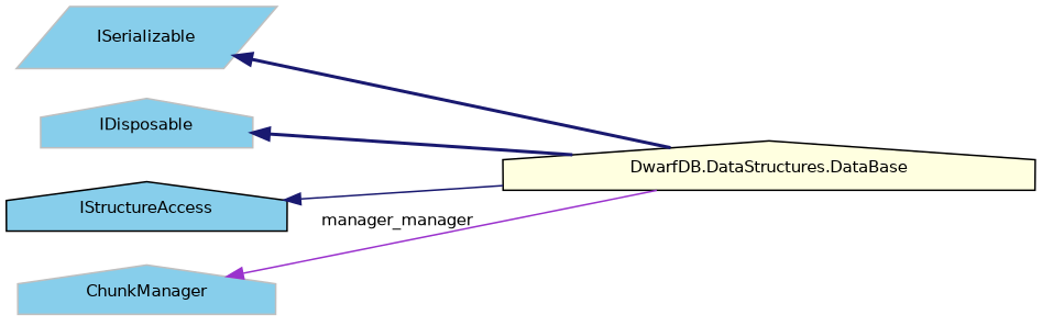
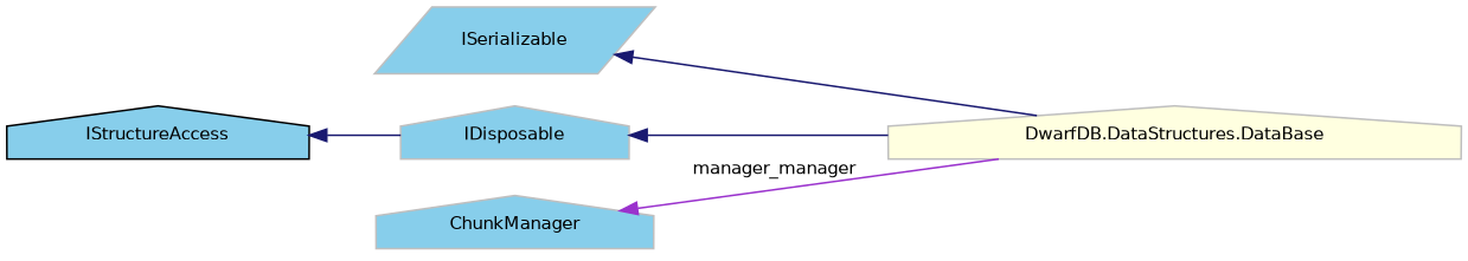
  digraph {
    rankdir=LR
    node [color=grey75 fillcolor=skyblue fontname=Helvetica fontsize=10 shape=house style=filled]
    edge [color=midnightblue dir=back fontname=Helvetica fontsize=10 labelfontname=Helvetica labelfontsize=10 style=bold]
-   n1 [color=black fillcolor=lightyellow fontcolor=black height=0.2 label="DwarfDB.DataStructures.DataBase" width=0.4]
+   n1 [fillcolor=lightyellow fontcolor=black height=0.2 label="DwarfDB.DataStructures.DataBase" width=0.4]
    n2 [height=0.2 label=ISerializable shape=parallelogram width=0.4]
    n3 [height=0.2 label=IDisposable width=0.4]
    n4 [color=black height=0.2 label=IStructureAccess width=0.4]
    n5 [height=0.2 label=ChunkManager width=0.4]
-   n2 -> n1
-   n3 -> n1
-   n4 -> n1 [style=solid]
+   n2 -> n1 [style=solid]
+   n3 -> n1 [style=solid]
+   n4 -> n3 [style=solid]
    n5 -> n1 [color=darkorchid3 label=" manager_manager" style=solid]
  }
